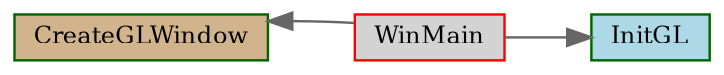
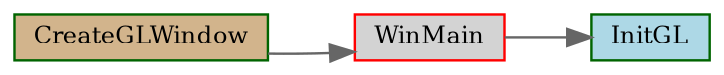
  digraph {
    fontname="DejaVu Serif"
    rankdir=RL
    node [color=darkgreen fontname="DejaVu Serif" fontsize=10 shape=box style=filled]
    edge [color=gray40 dir=back fontname="DejaVu Serif" fontsize=10 labelfontname=Helvetica labelfontsize=10 style=solid]
    n1 [fillcolor=lightblue fontcolor=black height=0.2 label=InitGL width=0.4]
    n2 [color=red fillcolor=lightgrey height=0.2 label=WinMain width=0.4]
    n3 [fillcolor=tan height=0.2 label=CreateGLWindow width=0.4]
    n1 -> n2
-   n3 -> n2
+   n2 -> n3
  }
